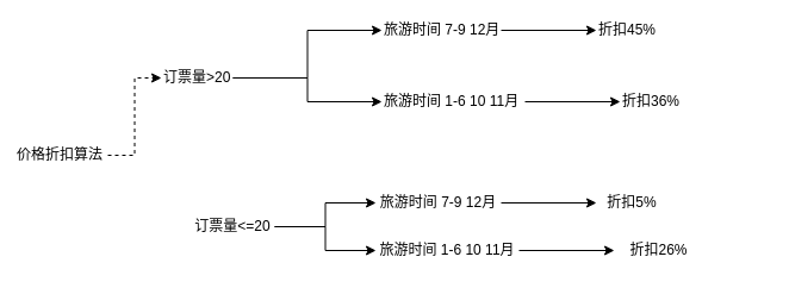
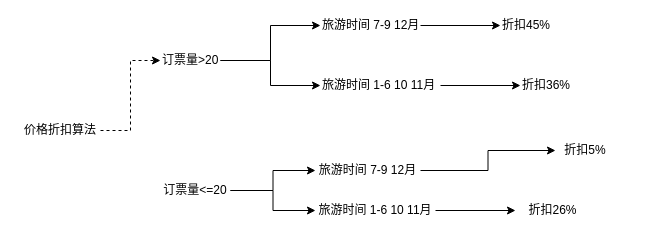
  <mxCell id="0" />
  <mxCell id="1" parent="0" />
  <mxCell id="2" value="" style="edgeStyle=orthogonalEdgeStyle;rounded=0;orthogonalLoop=1;jettySize=auto;html=1;entryX=0;entryY=0.5;entryDx=0;entryDy=0;dashed=1;" edge="1" parent="1" source="3" target="6"><mxGeometry relative="1" as="geometry" /></mxCell>
- <mxCell id="3" value="价格折扣算法" style="text;html=1;strokeColor=none;fillColor=none;align=center;verticalAlign=middle;whiteSpace=wrap;rounded=0;" vertex="1" parent="1"><mxGeometry x="10" y="120" width="80" height="20" as="geometry" /></mxCell>
+ <mxCell id="3" value="价格折扣算法" style="text;html=1;strokeColor=none;fillColor=none;align=center;verticalAlign=middle;whiteSpace=wrap;rounded=0;" vertex="1" parent="1"><mxGeometry x="20" y="120" width="80" height="20" as="geometry" /></mxCell>
  <mxCell id="4" value="" style="edgeStyle=orthogonalEdgeStyle;rounded=0;orthogonalLoop=1;jettySize=auto;html=1;entryX=0;entryY=0.5;entryDx=0;entryDy=0;" edge="1" parent="1" source="6" target="11"><mxGeometry relative="1" as="geometry" /></mxCell>
  <mxCell id="5" value="" style="edgeStyle=orthogonalEdgeStyle;rounded=0;orthogonalLoop=1;jettySize=auto;html=1;entryX=0;entryY=0.5;entryDx=0;entryDy=0;" edge="1" parent="1" source="6" target="13"><mxGeometry relative="1" as="geometry" /></mxCell>
- <mxCell id="6" value="订票量&amp;gt;20" style="text;html=1;strokeColor=none;fillColor=none;align=left;verticalAlign=middle;whiteSpace=wrap;rounded=0;" vertex="1" parent="1"><mxGeometry x="135" y="55" width="60" height="20" as="geometry" /></mxCell>
+ <mxCell id="6" value="订票量&amp;gt;20" style="text;html=1;strokeColor=none;fillColor=none;align=left;verticalAlign=middle;whiteSpace=wrap;rounded=0;" vertex="1" parent="1"><mxGeometry x="160" y="50" width="60" height="20" as="geometry" /></mxCell>
  <mxCell id="7" value="" style="edgeStyle=orthogonalEdgeStyle;rounded=0;orthogonalLoop=1;jettySize=auto;html=1;" edge="1" parent="1" source="9" target="15"><mxGeometry relative="1" as="geometry" /></mxCell>
  <mxCell id="8" value="" style="edgeStyle=orthogonalEdgeStyle;rounded=0;orthogonalLoop=1;jettySize=auto;html=1;entryX=0;entryY=0.5;entryDx=0;entryDy=0;" edge="1" parent="1" source="9" target="17"><mxGeometry relative="1" as="geometry" /></mxCell>
  <mxCell id="9" value="订票量&amp;lt;=20" style="text;html=1;strokeColor=none;fillColor=none;align=center;verticalAlign=middle;whiteSpace=wrap;rounded=0;" vertex="1" parent="1"><mxGeometry x="160" y="180" width="70" height="20" as="geometry" /></mxCell>
  <mxCell id="10" value="" style="edgeStyle=orthogonalEdgeStyle;rounded=0;orthogonalLoop=1;jettySize=auto;html=1;" edge="1" parent="1" source="11" target="20"><mxGeometry relative="1" as="geometry" /></mxCell>
  <mxCell id="11" value="旅游时间 7-9 12月" style="text;html=1;strokeColor=none;fillColor=none;align=left;verticalAlign=middle;whiteSpace=wrap;rounded=0;" vertex="1" parent="1"><mxGeometry x="320" y="20" width="100" height="10" as="geometry" /></mxCell>
  <mxCell id="12" value="" style="edgeStyle=orthogonalEdgeStyle;rounded=0;orthogonalLoop=1;jettySize=auto;html=1;" edge="1" parent="1" source="13" target="21"><mxGeometry relative="1" as="geometry" /></mxCell>
  <mxCell id="13" value="旅游时间 1-6 10 11月" style="text;html=1;strokeColor=none;fillColor=none;align=left;verticalAlign=middle;whiteSpace=wrap;rounded=0;" vertex="1" parent="1"><mxGeometry x="320" y="80" width="120" height="10" as="geometry" /></mxCell>
  <mxCell id="14" value="" style="edgeStyle=orthogonalEdgeStyle;rounded=0;orthogonalLoop=1;jettySize=auto;html=1;" edge="1" parent="1" source="15" target="18"><mxGeometry relative="1" as="geometry" /></mxCell>
  <mxCell id="15" value="&lt;span style=&quot;text-align: left;&quot;&gt;旅游时间 7-9 12月&lt;/span&gt;" style="text;html=1;strokeColor=none;fillColor=none;align=center;verticalAlign=middle;whiteSpace=wrap;rounded=0;" vertex="1" parent="1"><mxGeometry x="315" y="160" width="105" height="20" as="geometry" /></mxCell>
  <mxCell id="16" value="" style="edgeStyle=orthogonalEdgeStyle;rounded=0;orthogonalLoop=1;jettySize=auto;html=1;" edge="1" parent="1" source="17" target="19"><mxGeometry relative="1" as="geometry" /></mxCell>
  <mxCell id="17" value="&lt;span style=&quot;text-align: left;&quot;&gt;旅游时间 1-6 10 11月&lt;/span&gt;" style="text;html=1;strokeColor=none;fillColor=none;align=center;verticalAlign=middle;whiteSpace=wrap;rounded=0;" vertex="1" parent="1"><mxGeometry x="315" y="200" width="120" height="20" as="geometry" /></mxCell>
- <mxCell id="18" value="&lt;span style=&quot;text-align: left;&quot;&gt;折扣5%&lt;/span&gt;" style="text;html=1;strokeColor=none;fillColor=none;align=center;verticalAlign=middle;whiteSpace=wrap;rounded=0;" vertex="1" parent="1"><mxGeometry x="500" y="160" width="60" height="20" as="geometry" /></mxCell>
+ <mxCell id="18" value="&lt;span style=&quot;text-align: left;&quot;&gt;折扣5%&lt;/span&gt;" style="text;html=1;strokeColor=none;fillColor=none;align=center;verticalAlign=middle;whiteSpace=wrap;rounded=0;" vertex="1" parent="1"><mxGeometry x="555" y="140" width="60" height="20" as="geometry" /></mxCell>
  <mxCell id="19" value="&lt;span style=&quot;text-align: left;&quot;&gt;折扣26%&lt;/span&gt;" style="text;html=1;strokeColor=none;fillColor=none;align=center;verticalAlign=middle;whiteSpace=wrap;rounded=0;" vertex="1" parent="1"><mxGeometry x="515" y="200" width="75" height="20" as="geometry" /></mxCell>
  <mxCell id="20" value="折扣45%" style="text;html=1;strokeColor=none;fillColor=none;align=left;verticalAlign=middle;whiteSpace=wrap;rounded=0;" vertex="1" parent="1"><mxGeometry x="500" y="20" width="100" height="10" as="geometry" /></mxCell>
  <mxCell id="21" value="折扣36%" style="text;html=1;strokeColor=none;fillColor=none;align=left;verticalAlign=middle;whiteSpace=wrap;rounded=0;" vertex="1" parent="1"><mxGeometry x="520" y="80" width="120" height="10" as="geometry" /></mxCell>
